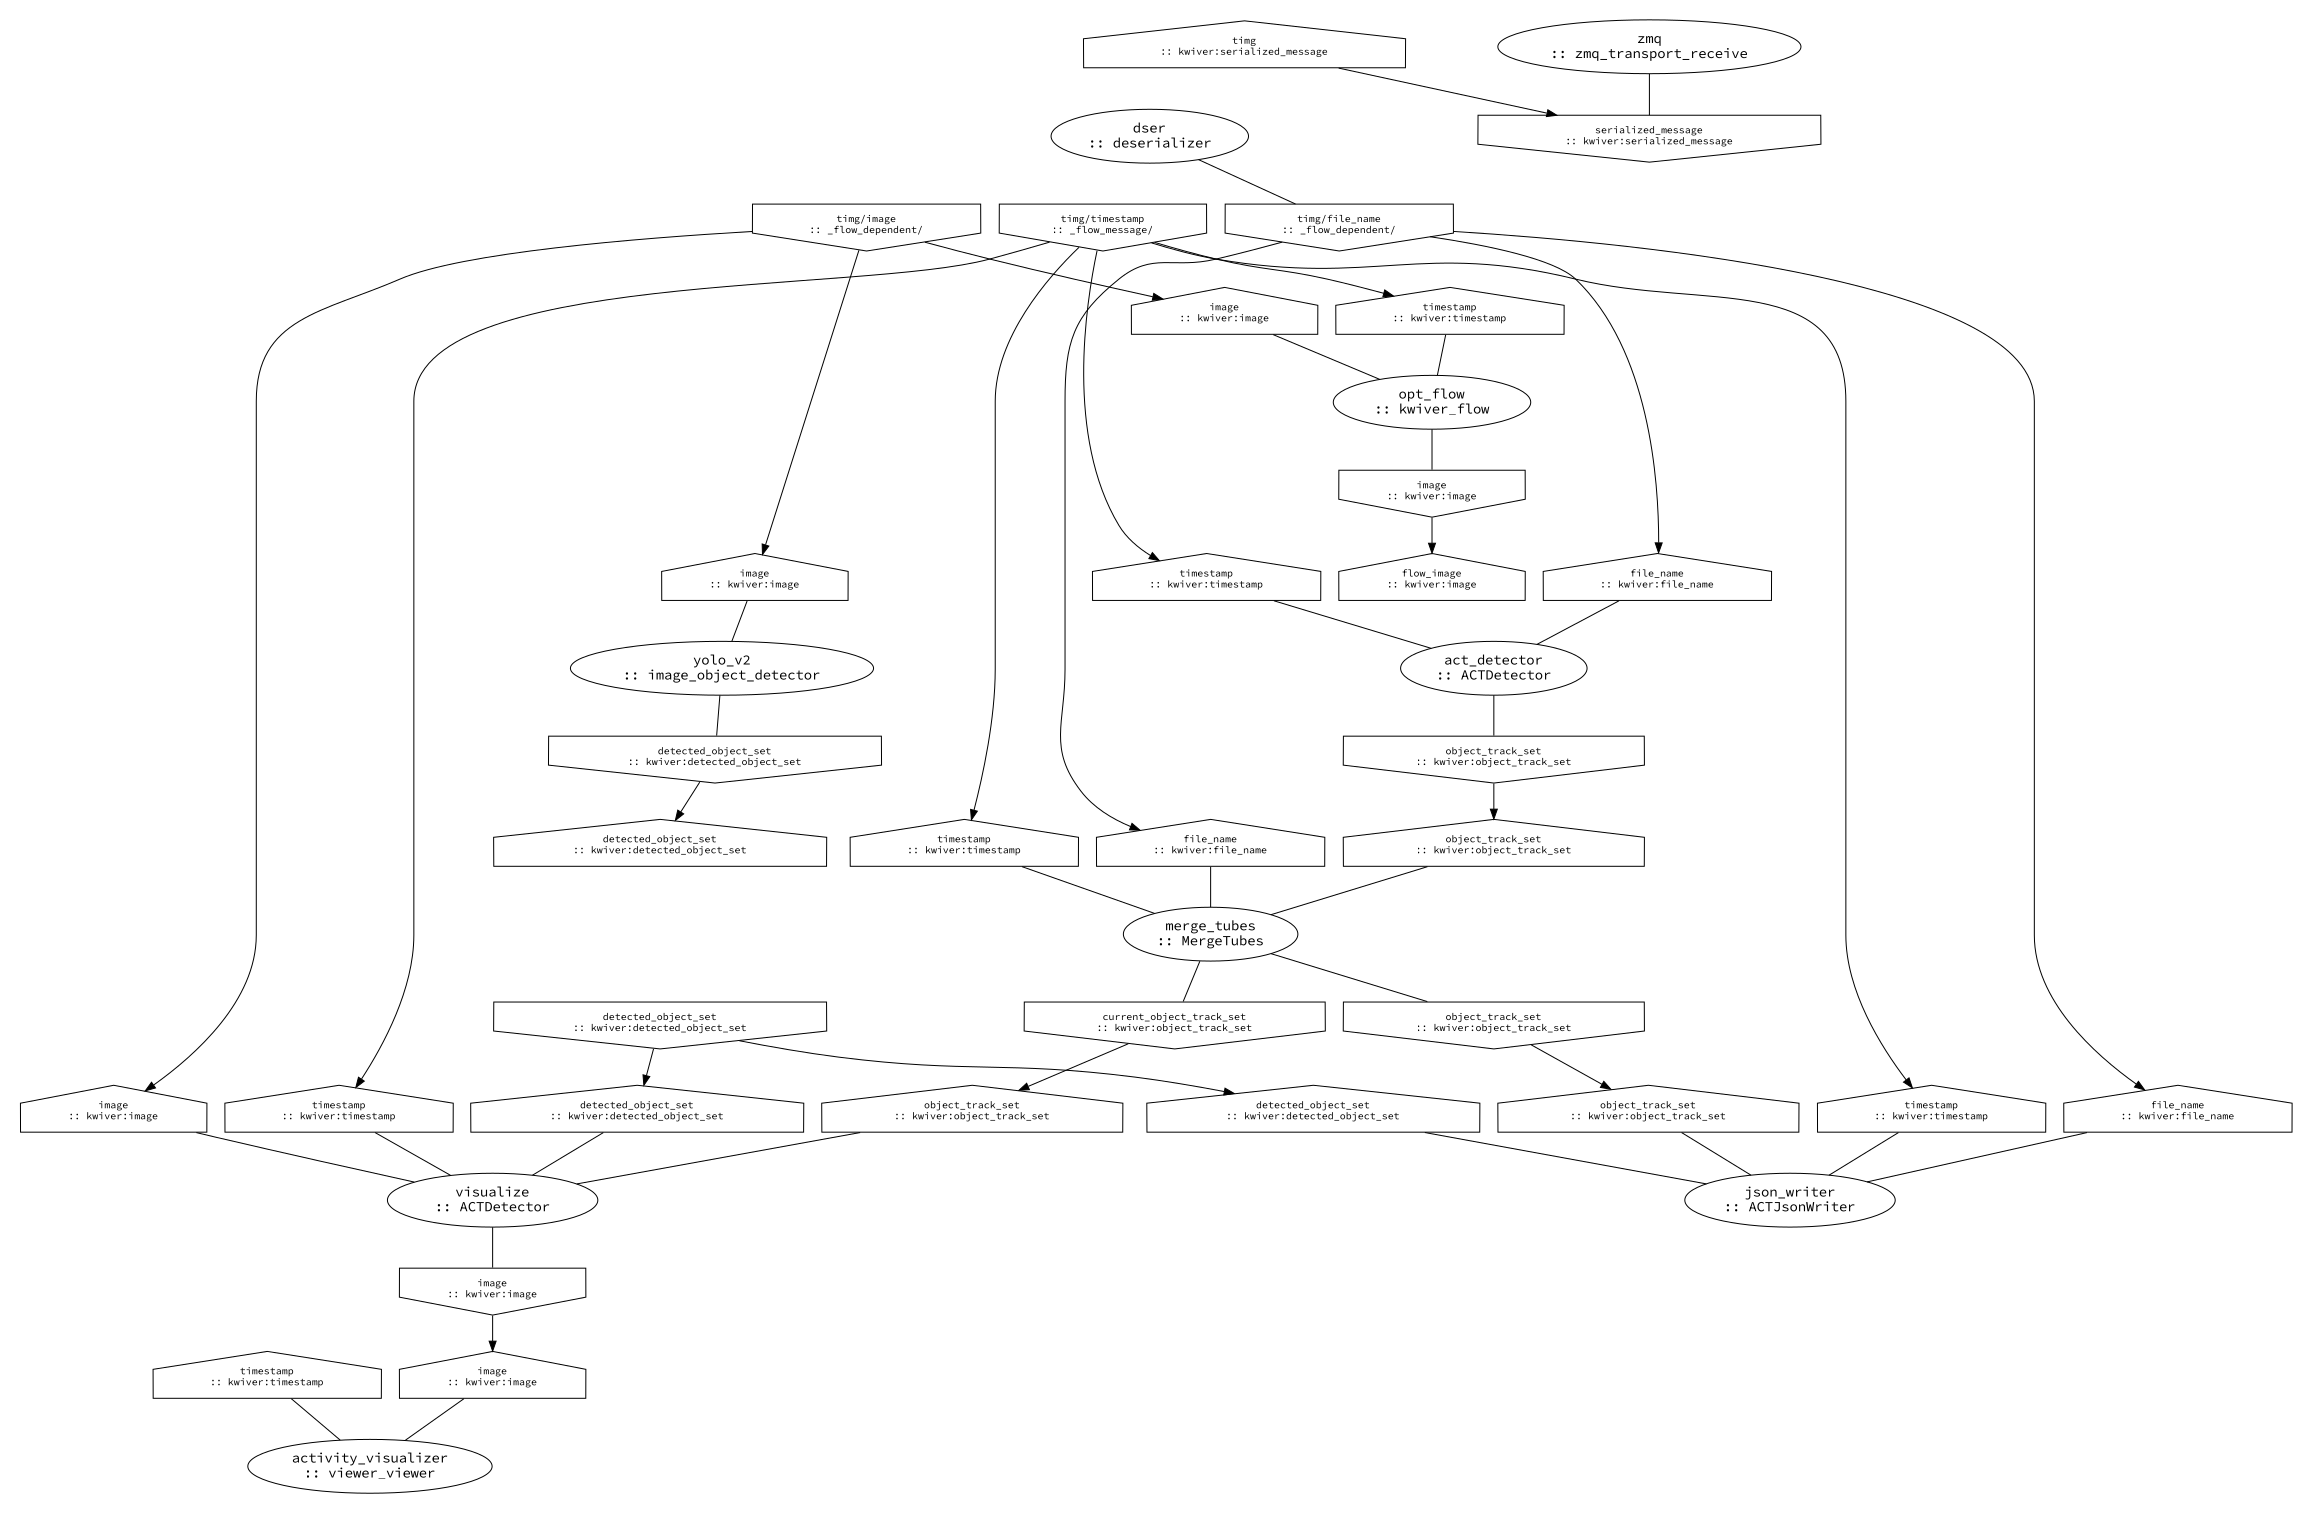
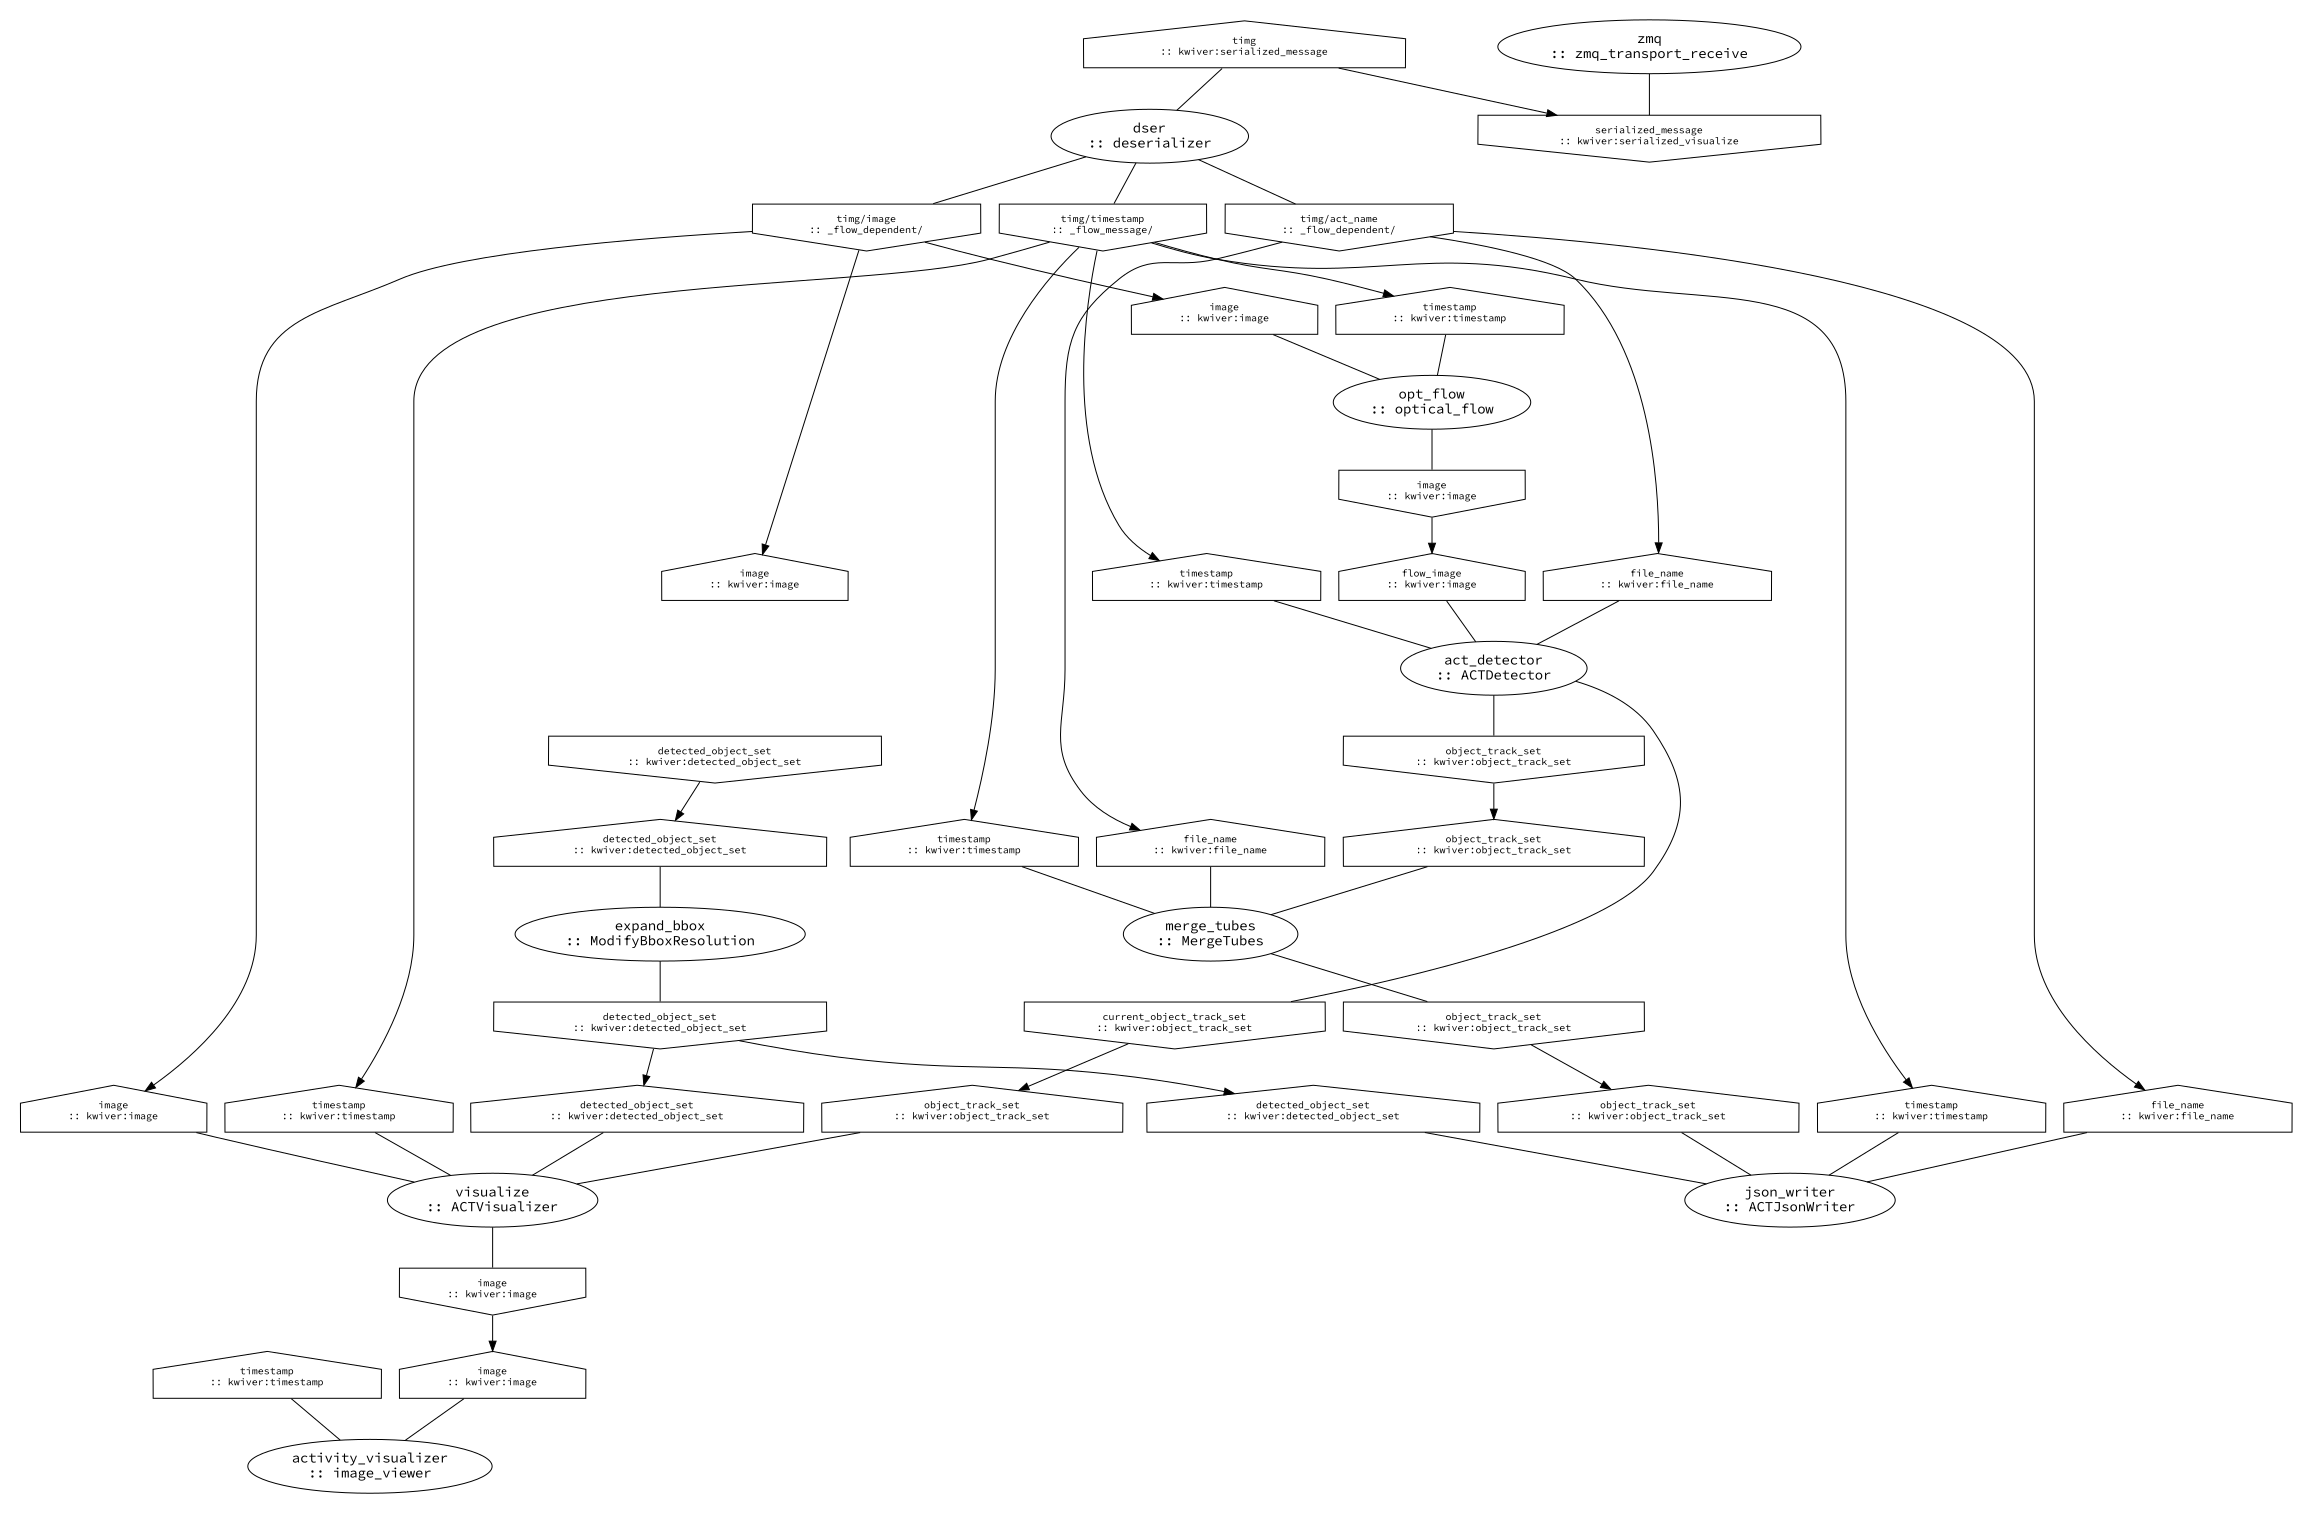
  strict digraph {
    clusterrank=local
    fontname="Source Code Pro"
    node [fontname="Source Code Pro" rank=same shape=house fontsize=10]
    edge [arrowhead=none color=black fontname="Source Code Pro"]
    n1 [label="act_detector\n:: ACTDetector" shape=ellipse fontsize=""]
    n2 [label="object_track_set\n:: kwiver:object_track_set" shape=invhouse]
    n3 [label="file_name\n:: kwiver:file_name"]
    n4 [label="flow_image\n:: kwiver:image"]
    n5 [label="timestamp\n:: kwiver:timestamp"]
-   n6 [label="activity_visualizer\n:: viewer_viewer" shape=ellipse fontsize=""]
+   n6 [label="activity_visualizer\n:: image_viewer" shape=ellipse fontsize=""]
    n7 [label="image\n:: kwiver:image"]
    n8 [label="timestamp\n:: kwiver:timestamp"]
    n9 [label="dser\n:: deserializer" shape=ellipse fontsize=""]
-   n10 [label="timg/file_name\n:: _flow_dependent/" shape=invhouse]
+   n10 [label="timg/act_name\n:: _flow_dependent/" shape=invhouse]
    n11 [label="timg/image\n:: _flow_dependent/" shape=invhouse]
    n12 [label="timg/timestamp\n:: _flow_message/" shape=invhouse]
    n13 [label="timg\n:: kwiver:serialized_message"]
+   n14 [label="expand_bbox\n:: ModifyBboxResolution" shape=ellipse fontsize=""]
    n15 [label="detected_object_set\n:: kwiver:detected_object_set" shape=invhouse]
    n16 [label="detected_object_set\n:: kwiver:detected_object_set"]
    n17 [label="json_writer\n:: ACTJsonWriter" shape=ellipse fontsize=""]
    n18 [label="detected_object_set\n:: kwiver:detected_object_set"]
    n19 [label="file_name\n:: kwiver:file_name"]
    n20 [label="object_track_set\n:: kwiver:object_track_set"]
    n21 [label="timestamp\n:: kwiver:timestamp"]
    n22 [label="merge_tubes\n:: MergeTubes" shape=ellipse fontsize=""]
    n23 [label="current_object_track_set\n:: kwiver:object_track_set" shape=invhouse]
    n24 [label="object_track_set\n:: kwiver:object_track_set" shape=invhouse]
    n25 [label="file_name\n:: kwiver:file_name"]
    n26 [label="object_track_set\n:: kwiver:object_track_set"]
    n27 [label="timestamp\n:: kwiver:timestamp"]
-   n28 [label="opt_flow\n:: kwiver_flow" shape=ellipse fontsize=""]
+   n28 [label="opt_flow\n:: optical_flow" shape=ellipse fontsize=""]
    n29 [label="image\n:: kwiver:image" shape=invhouse]
    n30 [label="image\n:: kwiver:image"]
    n31 [label="timestamp\n:: kwiver:timestamp"]
-   n32 [label="visualize\n:: ACTDetector" shape=ellipse fontsize=""]
+   n32 [label="visualize\n:: ACTVisualizer" shape=ellipse fontsize=""]
    n33 [label="image\n:: kwiver:image" shape=invhouse]
    n34 [label="detected_object_set\n:: kwiver:detected_object_set"]
    n35 [label="image\n:: kwiver:image"]
    n36 [label="object_track_set\n:: kwiver:object_track_set"]
    n37 [label="timestamp\n:: kwiver:timestamp"]
-   n38 [label="yolo_v2\n:: image_object_detector" shape=ellipse fontsize=""]
    n39 [label="detected_object_set\n:: kwiver:detected_object_set" shape=invhouse]
    n40 [label="image\n:: kwiver:image"]
    n41 [label="zmq\n:: zmq_transport_receive" shape=ellipse fontsize=""]
-   n42 [label="serialized_message\n:: kwiver:serialized_message" shape=invhouse]
+   n42 [label="serialized_message\n:: kwiver:serialized_visualize" shape=invhouse]
    subgraph cluster_1 {
      color=white
      fillcolor=white
      style=filled
      n1
      n2
      n3
      n4
      n5
    }
    subgraph cluster_2 {
      color=white
      fillcolor=white
      style=filled
      n6
      n7
      n8
    }
    subgraph cluster_3 {
      color=white
      fillcolor=white
      style=filled
      n9
      n10
      n11
      n12
      n13
    }
    subgraph cluster_4 {
      color=white
      fillcolor=white
      style=filled
+     n14
      n15
      n16
    }
    subgraph cluster_5 {
      color=white
      fillcolor=white
      style=filled
      n17
      n18
      n19
      n20
      n21
    }
    subgraph cluster_6 {
      color=white
      fillcolor=white
      style=filled
      n22
      n23
      n24
      n25
      n26
      n27
    }
    subgraph cluster_7 {
      color=white
      fillcolor=white
      style=filled
      n28
      n29
      n30
      n31
    }
    subgraph cluster_8 {
      color=white
      fillcolor=white
      style=filled
      n32
      n33
      n34
      n35
      n36
      n37
    }
    subgraph cluster_9 {
      color=white
      fillcolor=white
      style=filled
-     n38
      n39
      n40
    }
    subgraph cluster_10 {
      color=white
      fillcolor=white
      style=filled
      n41
      n42
    }
    n1 -> n2
    n2 -> n26 [minlen=1 weight=1 arrowhead=""]
    n3 -> n1
+   n4 -> n1
    n5 -> n1
    n7 -> n6
    n8 -> n6
    n9 -> n10
+   n9 -> n11
+   n9 -> n12
    n10 -> n3 [minlen=1 weight=1 arrowhead=""]
    n10 -> n19 [minlen=1 weight=1 arrowhead=""]
    n10 -> n25 [minlen=1 weight=1 arrowhead=""]
    n11 -> n30 [minlen=1 weight=1 arrowhead=""]
    n11 -> n35 [minlen=1 weight=1 arrowhead=""]
    n11 -> n40 [minlen=1 weight=1 arrowhead=""]
    n12 -> n5 [minlen=1 weight=1 arrowhead=""]
    n12 -> n21 [minlen=1 weight=1 arrowhead=""]
    n12 -> n27 [minlen=1 weight=1 arrowhead=""]
    n12 -> n31 [minlen=1 weight=1 arrowhead=""]
    n12 -> n37 [minlen=1 weight=1 arrowhead=""]
+   n13 -> n9
    n13 -> n42 [minlen=1 weight=1 arrowhead=""]
+   n14 -> n15
    n15 -> n18 [minlen=1 weight=1 arrowhead=""]
    n15 -> n34 [minlen=1 weight=1 arrowhead=""]
+   n16 -> n14
    n18 -> n17
    n19 -> n17
    n20 -> n17
    n21 -> n17
-   n22 -> n23
+   n1 -> n23
    n22 -> n24
    n23 -> n36 [minlen=1 weight=1 arrowhead=""]
    n24 -> n20 [minlen=1 weight=1 arrowhead=""]
    n25 -> n22
    n26 -> n22
    n27 -> n22
    n28 -> n29
    n29 -> n4 [minlen=1 weight=1 arrowhead=""]
    n30 -> n28
    n31 -> n28
    n32 -> n33
    n33 -> n7 [minlen=1 weight=1 arrowhead=""]
    n34 -> n32
    n35 -> n32
    n36 -> n32
    n37 -> n32
-   n38 -> n39
    n39 -> n16 [minlen=1 weight=1 arrowhead=""]
-   n40 -> n38
    n41 -> n42
  }
